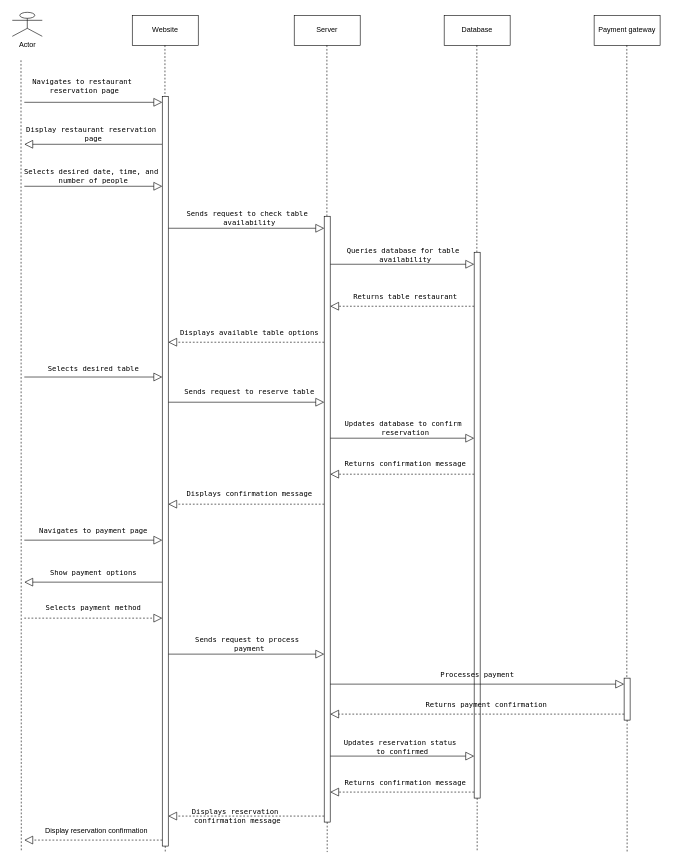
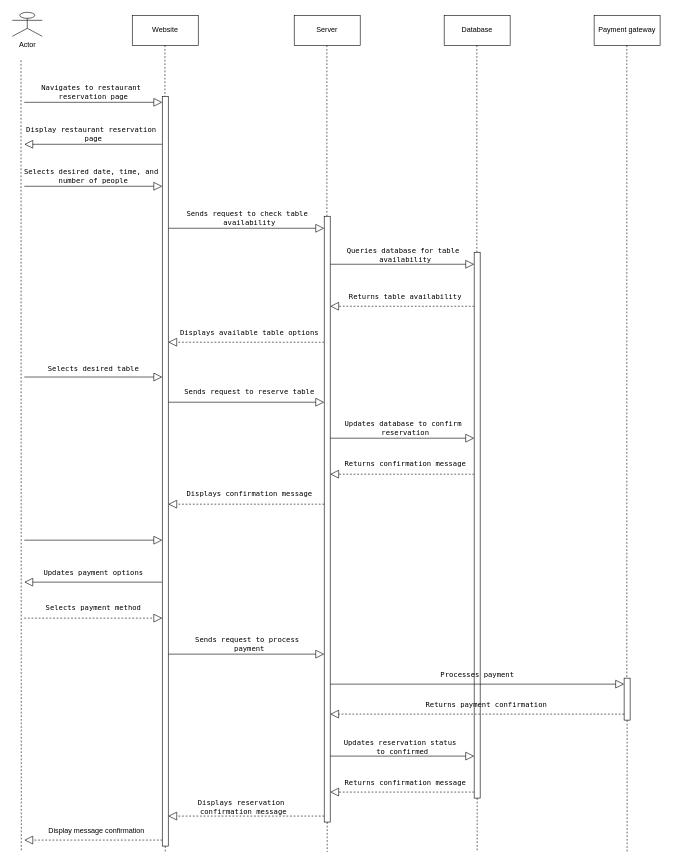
  <mxCell id="0" />
  <mxCell id="1" parent="0" />
  <mxCell id="2" value="Actor" style="shape=umlActor;verticalLabelPosition=bottom;verticalAlign=top;html=1;outlineConnect=0;" parent="1" vertex="1"><mxGeometry x="20" y="20" width="50" height="40" as="geometry" /></mxCell>
  <mxCell id="3" value="Server" style="html=1;whiteSpace=wrap;" parent="1" vertex="1"><mxGeometry x="490" y="25" width="110" height="50" as="geometry" /></mxCell>
  <mxCell id="4" value="Website" style="html=1;whiteSpace=wrap;" parent="1" vertex="1"><mxGeometry x="220" y="25" width="110" height="50" as="geometry" /></mxCell>
  <mxCell id="5" value="" style="endArrow=none;dashed=1;endFill=0;endSize=12;html=1;rounded=0;" parent="1" edge="1"><mxGeometry width="160" relative="1" as="geometry"><mxPoint x="34.5" y="100" as="sourcePoint" /><mxPoint x="35" y="1420" as="targetPoint" /></mxGeometry></mxCell>
  <mxCell id="6" value="" style="endArrow=none;dashed=1;endFill=0;endSize=12;html=1;rounded=0;" parent="1" source="51" edge="1"><mxGeometry width="160" relative="1" as="geometry"><mxPoint x="274.5" y="75" as="sourcePoint" /><mxPoint x="275" y="1420" as="targetPoint" /></mxGeometry></mxCell>
  <mxCell id="7" value="" style="endArrow=none;dashed=1;endFill=0;endSize=12;html=1;rounded=0;" parent="1" source="53" edge="1"><mxGeometry width="160" relative="1" as="geometry"><mxPoint x="544.5" y="75" as="sourcePoint" /><mxPoint x="545" y="1420" as="targetPoint" /></mxGeometry></mxCell>
  <mxCell id="8" value="Database" style="html=1;whiteSpace=wrap;" parent="1" vertex="1"><mxGeometry x="740" y="25" width="110" height="50" as="geometry" /></mxCell>
  <mxCell id="9" value="Payment gateway" style="html=1;whiteSpace=wrap;" parent="1" vertex="1"><mxGeometry x="990" y="25" width="110" height="50" as="geometry" /></mxCell>
  <mxCell id="10" value="" style="endArrow=none;dashed=1;endFill=0;endSize=12;html=1;rounded=0;" parent="1" source="55" edge="1"><mxGeometry width="160" relative="1" as="geometry"><mxPoint x="794.5" y="75" as="sourcePoint" /><mxPoint x="795" y="1420" as="targetPoint" /></mxGeometry></mxCell>
  <mxCell id="11" value="" style="endArrow=none;dashed=1;endFill=0;endSize=12;html=1;rounded=0;" parent="1" source="57" edge="1"><mxGeometry width="160" relative="1" as="geometry"><mxPoint x="1044.5" y="75" as="sourcePoint" /><mxPoint x="1045" y="1420" as="targetPoint" /></mxGeometry></mxCell>
- <mxCell id="12" value="&lt;pre&gt;&lt;code class=&quot;!whitespace-pre hljs language-rust&quot;&gt;Navigates to restaurant &lt;br&gt;reservation page&lt;/code&gt;&lt;/pre&gt;" style="text;html=1;align=center;verticalAlign=middle;resizable=0;points=[];autosize=1;strokeColor=none;fillColor=none;" parent="1" vertex="1"><mxGeometry x="45" y="108" width="190" height="70" as="geometry" /></mxCell>
+ <mxCell id="12" value="&lt;pre&gt;&lt;code class=&quot;!whitespace-pre hljs language-rust&quot;&gt;Navigates to restaurant &lt;br&gt;reservation page&lt;/code&gt;&lt;/pre&gt;" style="text;html=1;align=center;verticalAlign=middle;resizable=0;points=[];autosize=1;strokeColor=none;fillColor=none;" parent="1" vertex="1"><mxGeometry x="60" y="118" width="190" height="70" as="geometry" /></mxCell>
  <mxCell id="13" value="&lt;pre&gt;&lt;code class=&quot;!whitespace-pre hljs language-rust&quot;&gt;Display restaurant reservation &lt;br&gt;page&lt;/code&gt;&lt;/pre&gt;" style="text;html=1;align=center;verticalAlign=middle;resizable=0;points=[];autosize=1;strokeColor=none;fillColor=none;" parent="1" vertex="1"><mxGeometry x="35" y="188" width="240" height="70" as="geometry" /></mxCell>
  <mxCell id="14" value="&lt;pre&gt;&lt;code class=&quot;!whitespace-pre hljs language-rust&quot;&gt;Selects desired date, time, and &lt;br&gt;number of people&lt;/code&gt;&lt;/pre&gt;" style="text;html=1;align=center;verticalAlign=middle;resizable=0;points=[];autosize=1;strokeColor=none;fillColor=none;" parent="1" vertex="1"><mxGeometry x="30" y="258" width="250" height="70" as="geometry" /></mxCell>
  <mxCell id="15" value="&lt;pre&gt;&lt;code class=&quot;!whitespace-pre hljs language-rust&quot;&gt;Sends request to check table &lt;br&gt;availability&lt;/code&gt;&lt;/pre&gt;" style="text;html=1;align=center;verticalAlign=middle;resizable=0;points=[];autosize=1;strokeColor=none;fillColor=none;" parent="1" vertex="1"><mxGeometry x="300" y="328" width="230" height="70" as="geometry" /></mxCell>
  <mxCell id="16" value="&lt;pre&gt;&lt;code class=&quot;!whitespace-pre hljs language-rust&quot;&gt;Queries database for &lt;span class=&quot;hljs-title class_&quot;&gt;table&lt;/span&gt; &lt;br&gt;availability&lt;/code&gt;&lt;/pre&gt;" style="text;html=1;align=center;verticalAlign=middle;resizable=0;points=[];autosize=1;strokeColor=none;fillColor=none;" parent="1" vertex="1"><mxGeometry x="570" y="390" width="210" height="70" as="geometry" /></mxCell>
- <mxCell id="17" value="&lt;pre&gt;&lt;code class=&quot;!whitespace-pre hljs language-rust&quot;&gt;Returns table restaurant&lt;/code&gt;&lt;/pre&gt;" style="text;html=1;align=center;verticalAlign=middle;resizable=0;points=[];autosize=1;strokeColor=none;fillColor=none;" parent="1" vertex="1"><mxGeometry x="570" y="470" width="210" height="50" as="geometry" /></mxCell>
+ <mxCell id="17" value="&lt;pre&gt;&lt;code class=&quot;!whitespace-pre hljs language-rust&quot;&gt;Returns table availability&lt;/code&gt;&lt;/pre&gt;" style="text;html=1;align=center;verticalAlign=middle;resizable=0;points=[];autosize=1;strokeColor=none;fillColor=none;" parent="1" vertex="1"><mxGeometry x="570" y="470" width="210" height="50" as="geometry" /></mxCell>
  <mxCell id="18" value="&lt;pre&gt;&lt;code class=&quot;!whitespace-pre hljs language-rust&quot;&gt;Displays available table options&lt;/code&gt;&lt;/pre&gt;" style="text;html=1;align=center;verticalAlign=middle;resizable=0;points=[];autosize=1;strokeColor=none;fillColor=none;" parent="1" vertex="1"><mxGeometry x="290" y="530" width="250" height="50" as="geometry" /></mxCell>
  <mxCell id="19" value="&lt;pre&gt;&lt;code class=&quot;!whitespace-pre hljs language-rust&quot;&gt;Selects desired table&lt;/code&gt;&lt;/pre&gt;" style="text;html=1;align=center;verticalAlign=middle;resizable=0;points=[];autosize=1;strokeColor=none;fillColor=none;" parent="1" vertex="1"><mxGeometry x="70" y="590" width="170" height="50" as="geometry" /></mxCell>
  <mxCell id="20" value="&lt;pre&gt;&lt;code class=&quot;!whitespace-pre hljs language-rust&quot;&gt;Sends request to reserve table&lt;/code&gt;&lt;/pre&gt;" style="text;html=1;align=center;verticalAlign=middle;resizable=0;points=[];autosize=1;strokeColor=none;fillColor=none;" parent="1" vertex="1"><mxGeometry x="300" y="628" width="230" height="50" as="geometry" /></mxCell>
  <mxCell id="21" value="&lt;pre&gt;&lt;code class=&quot;!whitespace-pre hljs language-rust&quot;&gt;Updates database to confirm &lt;br&gt;reservation&lt;/code&gt;&lt;/pre&gt;" style="text;html=1;align=center;verticalAlign=middle;resizable=0;points=[];autosize=1;strokeColor=none;fillColor=none;" parent="1" vertex="1"><mxGeometry x="565" y="678" width="220" height="70" as="geometry" /></mxCell>
  <mxCell id="22" value="&lt;pre&gt;&lt;code class=&quot;!whitespace-pre hljs language-rust&quot;&gt;Returns confirmation message&lt;/code&gt;&lt;/pre&gt;" style="text;html=1;align=center;verticalAlign=middle;resizable=0;points=[];autosize=1;strokeColor=none;fillColor=none;" parent="1" vertex="1"><mxGeometry x="565" y="748" width="220" height="50" as="geometry" /></mxCell>
  <mxCell id="23" value="&lt;pre&gt;&lt;code class=&quot;!whitespace-pre hljs language-rust&quot;&gt;Displays confirmation message&lt;/code&gt;&lt;/pre&gt;" style="text;html=1;align=center;verticalAlign=middle;resizable=0;points=[];autosize=1;strokeColor=none;fillColor=none;" parent="1" vertex="1"><mxGeometry x="300" y="798" width="230" height="50" as="geometry" /></mxCell>
- <mxCell id="24" value="&lt;pre&gt;&lt;code class=&quot;!whitespace-pre hljs language-rust&quot;&gt;Navigates to payment page&lt;/code&gt;&lt;/pre&gt;" style="text;html=1;align=center;verticalAlign=middle;resizable=0;points=[];autosize=1;strokeColor=none;fillColor=none;" parent="1" vertex="1"><mxGeometry x="55" y="860" width="200" height="50" as="geometry" /></mxCell>
- <mxCell id="25" value="&lt;pre&gt;&lt;code class=&quot;!whitespace-pre hljs language-rust&quot;&gt;Show payment options&lt;/code&gt;&lt;/pre&gt;" style="text;html=1;align=center;verticalAlign=middle;resizable=0;points=[];autosize=1;strokeColor=none;fillColor=none;" parent="1" vertex="1"><mxGeometry x="75" y="930" width="160" height="50" as="geometry" /></mxCell>
+ <mxCell id="25" value="&lt;pre&gt;&lt;code class=&quot;!whitespace-pre hljs language-rust&quot;&gt;Updates payment options&lt;/code&gt;&lt;/pre&gt;" style="text;html=1;align=center;verticalAlign=middle;resizable=0;points=[];autosize=1;strokeColor=none;fillColor=none;" parent="1" vertex="1"><mxGeometry x="75" y="930" width="160" height="50" as="geometry" /></mxCell>
  <mxCell id="26" value="&lt;pre&gt;&lt;code class=&quot;!whitespace-pre hljs language-rust&quot;&gt;Selects payment method&lt;/code&gt;&lt;/pre&gt;" style="text;html=1;align=center;verticalAlign=middle;resizable=0;points=[];autosize=1;strokeColor=none;fillColor=none;" parent="1" vertex="1"><mxGeometry x="65" y="988" width="180" height="50" as="geometry" /></mxCell>
  <mxCell id="27" value="&lt;pre&gt;&lt;code class=&quot;!whitespace-pre hljs language-rust&quot;&gt;Sends request to process &lt;br&gt;payment&lt;/code&gt;&lt;/pre&gt;" style="text;html=1;align=center;verticalAlign=middle;resizable=0;points=[];autosize=1;strokeColor=none;fillColor=none;" parent="1" vertex="1"><mxGeometry x="315" y="1038" width="200" height="70" as="geometry" /></mxCell>
  <mxCell id="28" value="&lt;pre&gt;&lt;code class=&quot;!whitespace-pre hljs language-rust&quot;&gt;Updates reservation status &lt;br&gt;to confirmed&lt;/code&gt;&lt;/pre&gt;" style="text;html=1;align=center;verticalAlign=middle;resizable=0;points=[];autosize=1;strokeColor=none;fillColor=none;" parent="1" vertex="1"><mxGeometry x="565" y="1210" width="210" height="70" as="geometry" /></mxCell>
  <mxCell id="29" value="&lt;pre&gt;&lt;code class=&quot;!whitespace-pre hljs language-rust&quot;&gt;Returns confirmation message&lt;/code&gt;&lt;/pre&gt;" style="text;html=1;align=center;verticalAlign=middle;resizable=0;points=[];autosize=1;strokeColor=none;fillColor=none;" parent="1" vertex="1"><mxGeometry x="565" y="1280" width="220" height="50" as="geometry" /></mxCell>
- <mxCell id="30" value="&lt;pre&gt;&lt;code class=&quot;!whitespace-pre hljs language-rust&quot;&gt;Displays reservation &lt;br&gt;confirmation message&lt;/code&gt;&lt;/pre&gt;" style="text;html=1;align=center;verticalAlign=middle;resizable=0;points=[];autosize=1;strokeColor=none;fillColor=none;" parent="1" vertex="1"><mxGeometry x="310" y="1325" width="170" height="70" as="geometry" /></mxCell>
+ <mxCell id="30" value="&lt;pre&gt;&lt;code class=&quot;!whitespace-pre hljs language-rust&quot;&gt;Displays reservation &lt;br&gt;confirmation message&lt;/code&gt;&lt;/pre&gt;" style="text;html=1;align=center;verticalAlign=middle;resizable=0;points=[];autosize=1;strokeColor=none;fillColor=none;" parent="1" vertex="1"><mxGeometry x="320" y="1310" width="170" height="70" as="geometry" /></mxCell>
  <mxCell id="31" value="" style="endArrow=block;endFill=0;endSize=12;html=1;rounded=0;" parent="1" edge="1"><mxGeometry width="160" relative="1" as="geometry"><mxPoint x="40" y="170" as="sourcePoint" /><mxPoint x="270" y="170" as="targetPoint" /></mxGeometry></mxCell>
  <mxCell id="32" value="" style="endArrow=block;endFill=0;endSize=12;html=1;rounded=0;" parent="1" edge="1"><mxGeometry width="160" relative="1" as="geometry"><mxPoint x="270" y="240" as="sourcePoint" /><mxPoint x="40" y="240" as="targetPoint" /></mxGeometry></mxCell>
  <mxCell id="33" value="" style="endArrow=block;endFill=0;endSize=12;html=1;rounded=0;" parent="1" edge="1"><mxGeometry width="160" relative="1" as="geometry"><mxPoint x="40" y="310" as="sourcePoint" /><mxPoint x="270" y="310" as="targetPoint" /></mxGeometry></mxCell>
  <mxCell id="34" value="" style="endArrow=block;endFill=0;endSize=12;html=1;rounded=0;" parent="1" edge="1"><mxGeometry width="160" relative="1" as="geometry"><mxPoint x="40" y="628" as="sourcePoint" /><mxPoint x="270" y="628" as="targetPoint" /></mxGeometry></mxCell>
  <mxCell id="35" value="" style="endArrow=block;endFill=0;endSize=12;html=1;rounded=0;" parent="1" edge="1"><mxGeometry width="160" relative="1" as="geometry"><mxPoint x="40" y="900" as="sourcePoint" /><mxPoint x="270" y="900" as="targetPoint" /></mxGeometry></mxCell>
  <mxCell id="36" value="" style="endArrow=block;endFill=0;endSize=12;html=1;rounded=0;" parent="1" edge="1"><mxGeometry width="160" relative="1" as="geometry"><mxPoint x="270" y="970" as="sourcePoint" /><mxPoint x="40" y="970" as="targetPoint" /></mxGeometry></mxCell>
  <mxCell id="37" value="" style="endArrow=block;endFill=0;endSize=12;html=1;rounded=0;dashed=1;" parent="1" edge="1"><mxGeometry width="160" relative="1" as="geometry"><mxPoint x="40" y="1030" as="sourcePoint" /><mxPoint x="270" y="1030" as="targetPoint" /></mxGeometry></mxCell>
  <mxCell id="38" value="" style="endArrow=block;endFill=0;endSize=12;html=1;rounded=0;" parent="1" edge="1"><mxGeometry width="160" relative="1" as="geometry"><mxPoint x="280" y="380" as="sourcePoint" /><mxPoint x="540" y="380" as="targetPoint" /></mxGeometry></mxCell>
  <mxCell id="39" value="" style="endArrow=block;endFill=0;endSize=12;html=1;rounded=0;dashed=1;" parent="1" edge="1"><mxGeometry width="160" relative="1" as="geometry"><mxPoint x="540" y="570" as="sourcePoint" /><mxPoint x="280" y="570" as="targetPoint" /></mxGeometry></mxCell>
  <mxCell id="40" value="" style="endArrow=block;endFill=0;endSize=12;html=1;rounded=0;" parent="1" edge="1"><mxGeometry width="160" relative="1" as="geometry"><mxPoint x="280" y="670" as="sourcePoint" /><mxPoint x="540" y="670" as="targetPoint" /></mxGeometry></mxCell>
  <mxCell id="41" value="" style="endArrow=block;endFill=0;endSize=12;html=1;rounded=0;dashed=1;" parent="1" edge="1"><mxGeometry width="160" relative="1" as="geometry"><mxPoint x="540" y="840" as="sourcePoint" /><mxPoint x="280" y="840" as="targetPoint" /></mxGeometry></mxCell>
  <mxCell id="42" value="" style="endArrow=block;endFill=0;endSize=12;html=1;rounded=0;" parent="1" edge="1"><mxGeometry width="160" relative="1" as="geometry"><mxPoint x="280" y="1090" as="sourcePoint" /><mxPoint x="540" y="1090" as="targetPoint" /></mxGeometry></mxCell>
  <mxCell id="43" value="" style="endArrow=block;endFill=0;endSize=12;html=1;rounded=0;dashed=1;" parent="1" edge="1"><mxGeometry width="160" relative="1" as="geometry"><mxPoint x="540" y="1360" as="sourcePoint" /><mxPoint x="280" y="1360" as="targetPoint" /></mxGeometry></mxCell>
  <mxCell id="44" value="" style="endArrow=block;endFill=0;endSize=12;html=1;rounded=0;" parent="1" edge="1"><mxGeometry width="160" relative="1" as="geometry"><mxPoint x="550" y="440" as="sourcePoint" /><mxPoint x="790" y="440" as="targetPoint" /></mxGeometry></mxCell>
  <mxCell id="45" value="" style="endArrow=block;endFill=0;endSize=12;html=1;rounded=0;dashed=1;" parent="1" edge="1"><mxGeometry width="160" relative="1" as="geometry"><mxPoint x="790" y="510" as="sourcePoint" /><mxPoint x="550" y="510" as="targetPoint" /></mxGeometry></mxCell>
  <mxCell id="46" value="" style="endArrow=block;endFill=0;endSize=12;html=1;rounded=0;dashed=1;" parent="1" edge="1"><mxGeometry width="160" relative="1" as="geometry"><mxPoint x="790" y="790" as="sourcePoint" /><mxPoint x="550" y="790" as="targetPoint" /></mxGeometry></mxCell>
  <mxCell id="47" value="" style="endArrow=block;endFill=0;endSize=12;html=1;rounded=0;" parent="1" edge="1"><mxGeometry width="160" relative="1" as="geometry"><mxPoint x="550" y="730" as="sourcePoint" /><mxPoint x="790" y="730" as="targetPoint" /></mxGeometry></mxCell>
  <mxCell id="48" value="" style="endArrow=block;endFill=0;endSize=12;html=1;rounded=0;" parent="1" edge="1"><mxGeometry width="160" relative="1" as="geometry"><mxPoint x="550" y="1260" as="sourcePoint" /><mxPoint x="790" y="1260" as="targetPoint" /></mxGeometry></mxCell>
  <mxCell id="49" value="" style="endArrow=block;endFill=0;endSize=12;html=1;rounded=0;dashed=1;" parent="1" edge="1"><mxGeometry width="160" relative="1" as="geometry"><mxPoint x="790" y="1320" as="sourcePoint" /><mxPoint x="550" y="1320" as="targetPoint" /></mxGeometry></mxCell>
  <mxCell id="50" value="" style="endArrow=none;dashed=1;endFill=0;endSize=12;html=1;rounded=0;" parent="1" target="51" edge="1"><mxGeometry width="160" relative="1" as="geometry"><mxPoint x="274.5" y="75" as="sourcePoint" /><mxPoint x="275" y="1420" as="targetPoint" /></mxGeometry></mxCell>
  <mxCell id="51" value="" style="html=1;points=[];perimeter=orthogonalPerimeter;outlineConnect=0;targetShapes=umlLifeline;portConstraint=eastwest;newEdgeStyle={&quot;edgeStyle&quot;:&quot;elbowEdgeStyle&quot;,&quot;elbow&quot;:&quot;vertical&quot;,&quot;curved&quot;:0,&quot;rounded&quot;:0};" parent="1" vertex="1"><mxGeometry x="270" y="160" width="10" height="1250" as="geometry" /></mxCell>
  <mxCell id="52" value="" style="endArrow=none;dashed=1;endFill=0;endSize=12;html=1;rounded=0;" parent="1" target="53" edge="1"><mxGeometry width="160" relative="1" as="geometry"><mxPoint x="544.5" y="75" as="sourcePoint" /><mxPoint x="545" y="1420" as="targetPoint" /></mxGeometry></mxCell>
  <mxCell id="53" value="" style="html=1;points=[];perimeter=orthogonalPerimeter;outlineConnect=0;targetShapes=umlLifeline;portConstraint=eastwest;newEdgeStyle={&quot;edgeStyle&quot;:&quot;elbowEdgeStyle&quot;,&quot;elbow&quot;:&quot;vertical&quot;,&quot;curved&quot;:0,&quot;rounded&quot;:0};" parent="1" vertex="1"><mxGeometry x="540" y="360" width="10" height="1010" as="geometry" /></mxCell>
  <mxCell id="54" value="" style="endArrow=none;dashed=1;endFill=0;endSize=12;html=1;rounded=0;" parent="1" target="55" edge="1"><mxGeometry width="160" relative="1" as="geometry"><mxPoint x="794.5" y="75" as="sourcePoint" /><mxPoint x="795" y="1420" as="targetPoint" /></mxGeometry></mxCell>
  <mxCell id="55" value="" style="html=1;points=[];perimeter=orthogonalPerimeter;outlineConnect=0;targetShapes=umlLifeline;portConstraint=eastwest;newEdgeStyle={&quot;edgeStyle&quot;:&quot;elbowEdgeStyle&quot;,&quot;elbow&quot;:&quot;vertical&quot;,&quot;curved&quot;:0,&quot;rounded&quot;:0};" parent="1" vertex="1"><mxGeometry x="790" y="420" width="10" height="910" as="geometry" /></mxCell>
  <mxCell id="56" value="" style="endArrow=none;dashed=1;endFill=0;endSize=12;html=1;rounded=0;" parent="1" target="57" edge="1"><mxGeometry width="160" relative="1" as="geometry"><mxPoint x="1044.5" y="75" as="sourcePoint" /><mxPoint x="1045" y="1420" as="targetPoint" /></mxGeometry></mxCell>
  <mxCell id="57" value="" style="html=1;points=[];perimeter=orthogonalPerimeter;outlineConnect=0;targetShapes=umlLifeline;portConstraint=eastwest;newEdgeStyle={&quot;edgeStyle&quot;:&quot;elbowEdgeStyle&quot;,&quot;elbow&quot;:&quot;vertical&quot;,&quot;curved&quot;:0,&quot;rounded&quot;:0};" parent="1" vertex="1"><mxGeometry x="1040" y="1130" width="10" height="70" as="geometry" /></mxCell>
  <mxCell id="58" value="&lt;pre&gt;&lt;code class=&quot;!whitespace-pre hljs language-rust&quot;&gt;Processes payment&lt;/code&gt;&lt;/pre&gt;" style="text;html=1;align=center;verticalAlign=middle;resizable=0;points=[];autosize=1;strokeColor=none;fillColor=none;" parent="1" vertex="1"><mxGeometry x="725" y="1100" width="140" height="50" as="geometry" /></mxCell>
  <mxCell id="59" value="&lt;pre&gt;&lt;code class=&quot;!whitespace-pre hljs language-rust&quot;&gt;Returns payment confirmation&lt;/code&gt;&lt;/pre&gt;" style="text;html=1;align=center;verticalAlign=middle;resizable=0;points=[];autosize=1;strokeColor=none;fillColor=none;" parent="1" vertex="1"><mxGeometry x="700" y="1150" width="220" height="50" as="geometry" /></mxCell>
  <mxCell id="60" value="" style="endArrow=block;endFill=0;endSize=12;html=1;rounded=0;" parent="1" edge="1"><mxGeometry width="160" relative="1" as="geometry"><mxPoint x="550" y="1140" as="sourcePoint" /><mxPoint x="1040" y="1140" as="targetPoint" /></mxGeometry></mxCell>
  <mxCell id="61" value="" style="endArrow=block;endFill=0;endSize=12;html=1;rounded=0;dashed=1;" parent="1" edge="1"><mxGeometry width="160" relative="1" as="geometry"><mxPoint x="1040" y="1190" as="sourcePoint" /><mxPoint x="550" y="1190" as="targetPoint" /></mxGeometry></mxCell>
  <mxCell id="62" value="" style="endArrow=block;endFill=0;endSize=12;html=1;rounded=0;dashed=1;" edge="1" parent="1"><mxGeometry width="160" relative="1" as="geometry"><mxPoint x="270" y="1400" as="sourcePoint" /><mxPoint x="40" y="1400" as="targetPoint" /></mxGeometry></mxCell>
- <mxCell id="63" value="Display reservation confirmation" style="text;html=1;align=center;verticalAlign=middle;resizable=0;points=[];autosize=1;strokeColor=none;fillColor=none;" vertex="1" parent="1"><mxGeometry x="60" y="1370" width="200" height="30" as="geometry" /></mxCell>
+ <mxCell id="63" value="Display message confirmation" style="text;html=1;align=center;verticalAlign=middle;resizable=0;points=[];autosize=1;strokeColor=none;fillColor=none;" vertex="1" parent="1"><mxGeometry x="60" y="1370" width="200" height="30" as="geometry" /></mxCell>
